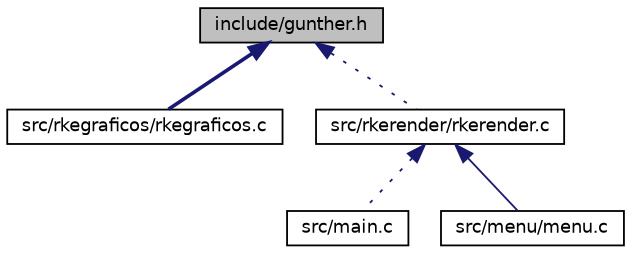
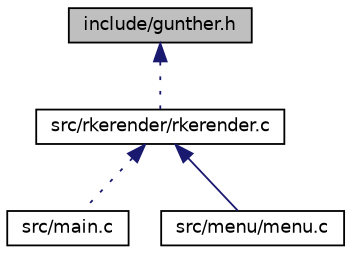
  digraph {
    node [color=black fillcolor=white fontname=Helvetica fontsize=10 shape=record style=filled]
    edge [color=midnightblue dir=back fontname=Helvetica fontsize=10 labelfontname=Helvetica labelfontsize=10 style=dotted]
    n1 [fillcolor=grey75 fontcolor=black height=0.2 label="include/gunther.h" width=0.4]
-   n2 [height=0.2 label="src/rkegraficos/rkegraficos.c" width=0.4]
    n3 [height=0.2 label="src/rkerender/rkerender.c" width=0.4]
    n4 [height=0.2 label="src/main.c" width=0.4]
    n5 [height=0.2 label="src/menu/menu.c" width=0.4]
-   n1 -> n2 [style=bold]
    n1 -> n3
    n3 -> n4
    n3 -> n5 [style=solid]
  }
